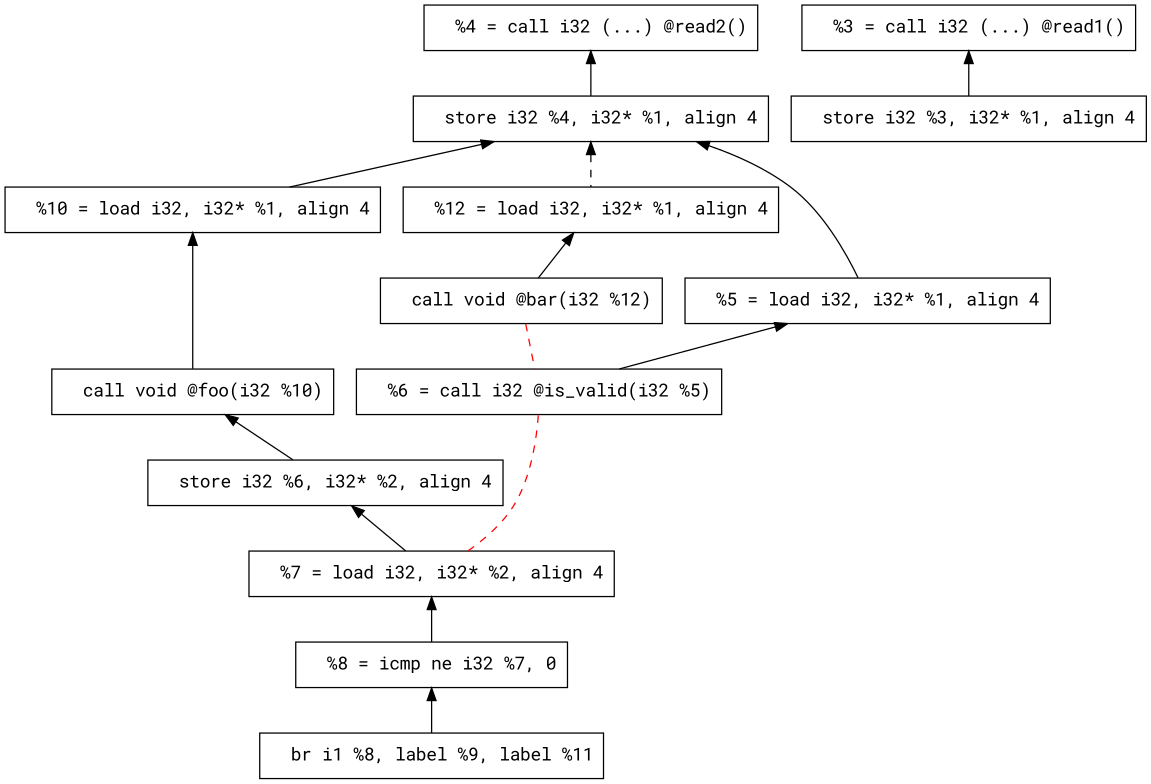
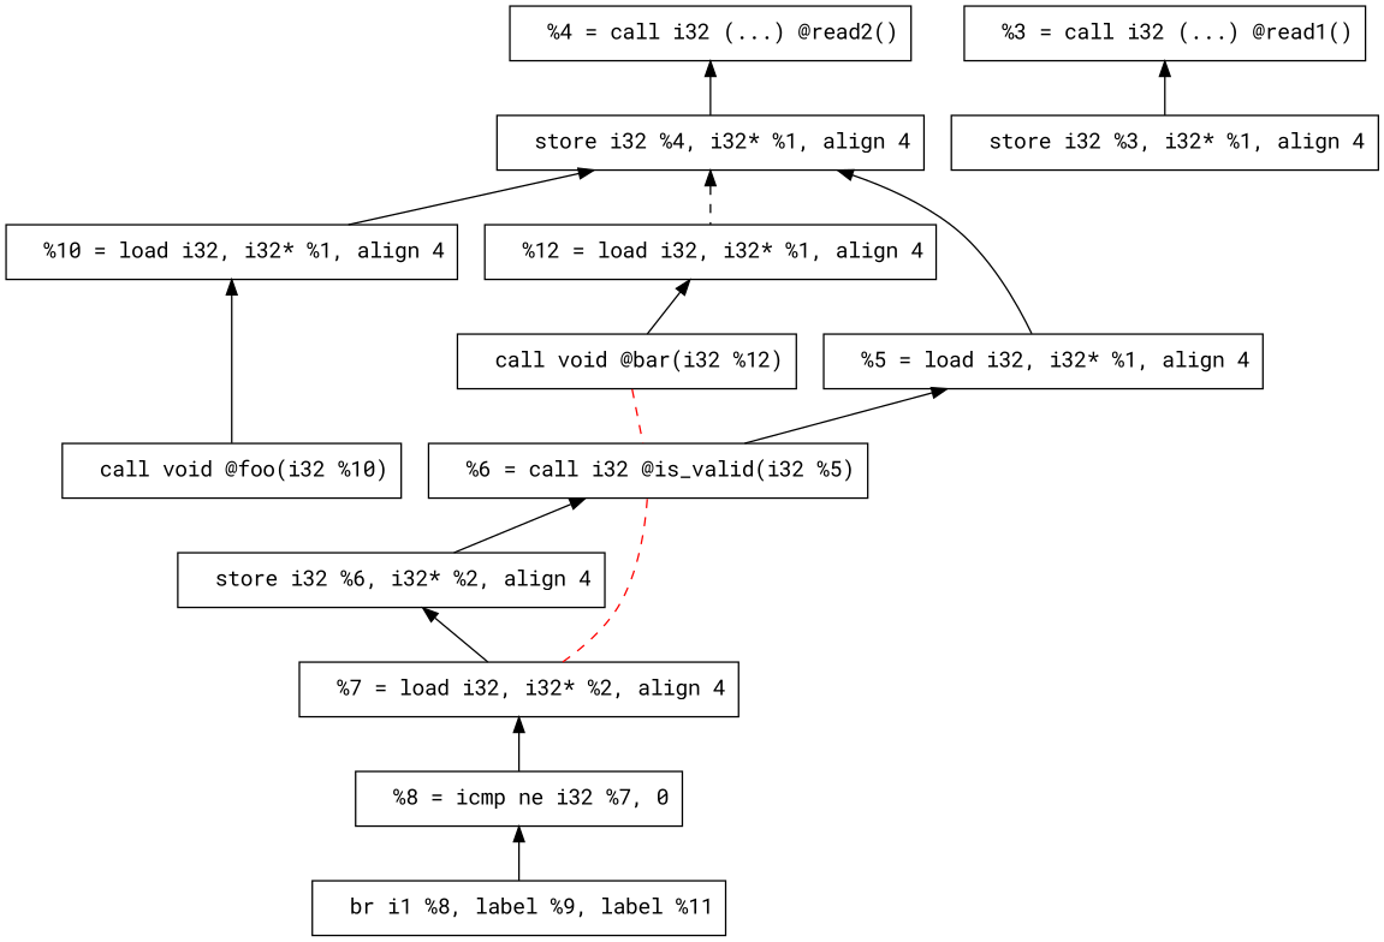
  digraph {
    fontname="Roboto Mono"
    node [align=left fontname="Roboto Mono" shape=box]
    edge [dir=back fontname="Roboto Mono"]
    n1 [label="  %4 = call i32 (...) @read2()"]
    n2 [label="  store i32 %4, i32* %1, align 4"]
    n3 [label="  %5 = load i32, i32* %1, align 4"]
    n4 [label="  %10 = load i32, i32* %1, align 4"]
    n5 [label="  %12 = load i32, i32* %1, align 4"]
    n6 [label="  %3 = call i32 (...) @read1()"]
    n7 [label="  store i32 %3, i32* %1, align 4"]
    n8 [label="  %6 = call i32 @is_valid(i32 %5)"]
    n9 [label="  call void @foo(i32 %10)"]
    n10 [label="  call void @bar(i32 %12)"]
    n11 [label="  store i32 %6, i32* %2, align 4"]
    n12 [label="  %7 = load i32, i32* %2, align 4"]
    n13 [label="  %8 = icmp ne i32 %7, 0"]
    n14 [label="  br i1 %8, label %9, label %11"]
    n1 -> n2
    n2 -> n3
    n2 -> n4
    n2 -> n5 [style=dashed]
    n3 -> n8
    n4 -> n9
    n5 -> n10
    n6 -> n7
-   n9 -> n11
+   n8 -> n11
    n10 -> n8 [color=red dir=none style=dashed]
    n11 -> n12
    n12 -> n8 [color=red dir=none style=dashed]
    n12 -> n13
    n13 -> n14
  }
